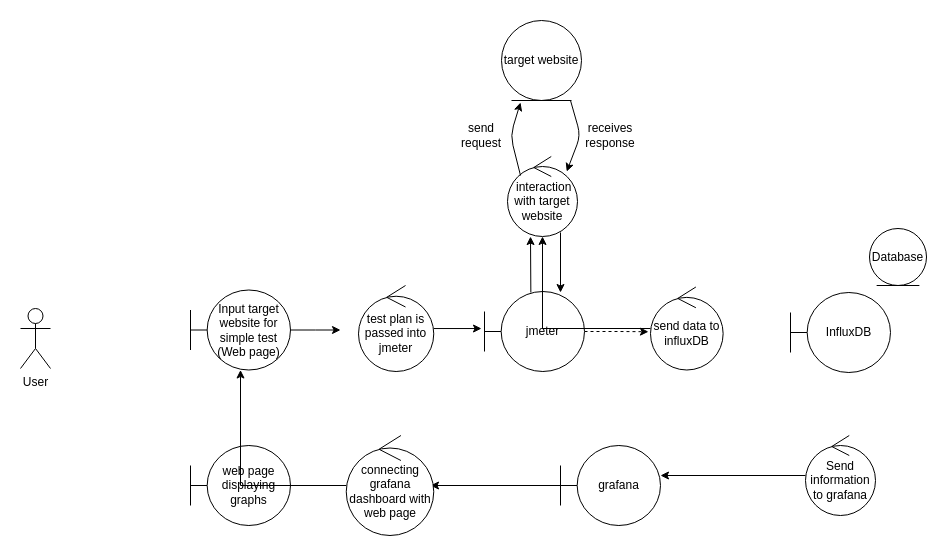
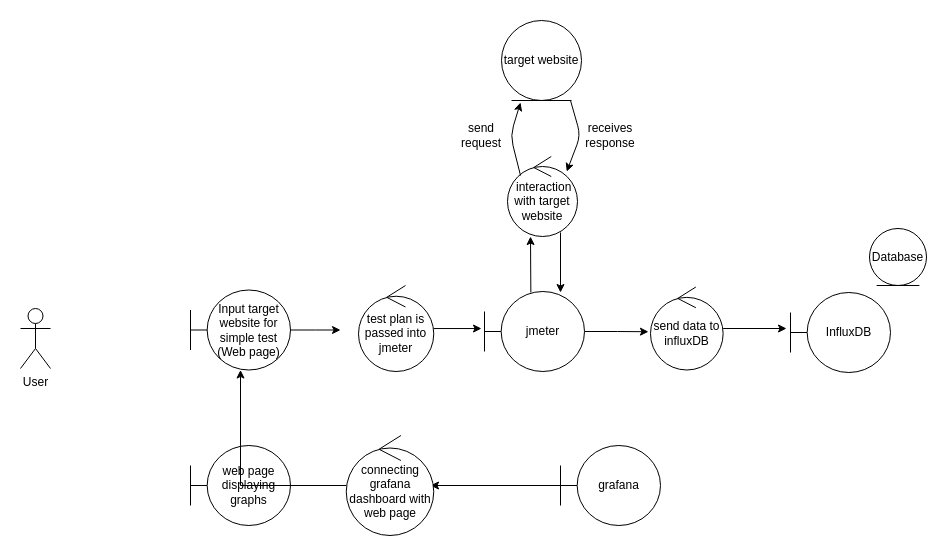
  <mxCell id="0" />
  <mxCell id="1" parent="0" />
  <mxCell id="2" value="User&lt;br&gt;" style="shape=umlActor;verticalLabelPosition=bottom;verticalAlign=top;html=1;outlineConnect=0;" parent="1" vertex="1"><mxGeometry x="20" y="308" width="30" height="60" as="geometry" /></mxCell>
  <mxCell id="3" style="edgeStyle=orthogonalEdgeStyle;rounded=0;orthogonalLoop=1;jettySize=auto;html=1;entryX=-0.03;entryY=0.463;entryDx=0;entryDy=0;entryPerimeter=0;" parent="1" source="4" target="6" edge="1"><mxGeometry relative="1" as="geometry" /></mxCell>
  <mxCell id="4" value="test plan is passed into jmeter" style="ellipse;shape=umlControl;whiteSpace=wrap;html=1;" parent="1" vertex="1"><mxGeometry x="358" y="285" width="75.25" height="86" as="geometry" /></mxCell>
- <mxCell id="5" style="edgeStyle=orthogonalEdgeStyle;rounded=0;orthogonalLoop=1;jettySize=auto;html=1;entryX=-0.028;entryY=0.539;entryDx=0;entryDy=0;entryPerimeter=0;dashed=1;" parent="1" source="6" target="16" edge="1"><mxGeometry relative="1" as="geometry" /></mxCell>
+ <mxCell id="5" style="edgeStyle=orthogonalEdgeStyle;rounded=0;orthogonalLoop=1;jettySize=auto;html=1;entryX=-0.028;entryY=0.539;entryDx=0;entryDy=0;entryPerimeter=0;" parent="1" source="6" target="16" edge="1"><mxGeometry relative="1" as="geometry" /></mxCell>
  <mxCell id="6" value="jmeter" style="shape=umlBoundary;whiteSpace=wrap;html=1;" parent="1" vertex="1"><mxGeometry x="484" y="291" width="100" height="80" as="geometry" /></mxCell>
  <mxCell id="7" value="&amp;nbsp;interaction with target website" style="ellipse;shape=umlControl;whiteSpace=wrap;html=1;" parent="1" vertex="1"><mxGeometry x="507" y="156" width="70" height="80" as="geometry" /></mxCell>
  <mxCell id="8" value="target website" style="ellipse;shape=umlEntity;whiteSpace=wrap;html=1;" parent="1" vertex="1"><mxGeometry x="501" y="20" width="80" height="80" as="geometry" /></mxCell>
  <mxCell id="9" value="" style="endArrow=classic;html=1;entryX=0.846;entryY=0.188;entryDx=0;entryDy=0;entryPerimeter=0;" parent="1" target="7" edge="1"><mxGeometry width="50" height="50" relative="1" as="geometry"><mxPoint x="570" y="100" as="sourcePoint" /><mxPoint x="570" y="160" as="targetPoint" /><Array as="points"><mxPoint x="580" y="135" /></Array></mxGeometry></mxCell>
  <mxCell id="10" value="" style="endArrow=classic;html=1;exitX=0.186;exitY=0.238;exitDx=0;exitDy=0;exitPerimeter=0;" parent="1" source="7" edge="1"><mxGeometry width="50" height="50" relative="1" as="geometry"><mxPoint x="520" y="156" as="sourcePoint" /><mxPoint x="520" y="102" as="targetPoint" /><Array as="points"><mxPoint x="510" y="135" /></Array></mxGeometry></mxCell>
  <mxCell id="11" value="send request" style="text;html=1;strokeColor=none;fillColor=none;align=center;verticalAlign=middle;whiteSpace=wrap;rounded=0;" parent="1" vertex="1"><mxGeometry x="461" y="125" width="40" height="20" as="geometry" /></mxCell>
  <mxCell id="12" value="" style="endArrow=classic;html=1;entryX=0.495;entryY=0.988;entryDx=0;entryDy=0;entryPerimeter=0;" parent="1" edge="1"><mxGeometry width="50" height="50" relative="1" as="geometry"><mxPoint x="530.35" y="292" as="sourcePoint" /><mxPoint x="530" y="236.04" as="targetPoint" /></mxGeometry></mxCell>
  <mxCell id="13" value="receives response" style="text;html=1;strokeColor=none;fillColor=none;align=center;verticalAlign=middle;whiteSpace=wrap;rounded=0;" parent="1" vertex="1"><mxGeometry x="590" y="125" width="40" height="20" as="geometry" /></mxCell>
  <mxCell id="14" value="" style="endArrow=classic;html=1;entryX=0.495;entryY=0.988;entryDx=0;entryDy=0;entryPerimeter=0;" parent="1" edge="1"><mxGeometry width="50" height="50" relative="1" as="geometry"><mxPoint x="560" y="231.96" as="sourcePoint" /><mxPoint x="560" y="292" as="targetPoint" /></mxGeometry></mxCell>
- <mxCell id="15" style="edgeStyle=orthogonalEdgeStyle;rounded=0;orthogonalLoop=1;jettySize=auto;html=1;" parent="1" source="16" target="7" edge="1"><mxGeometry relative="1" as="geometry" /></mxCell>
+ <mxCell id="15" style="edgeStyle=orthogonalEdgeStyle;rounded=0;orthogonalLoop=1;jettySize=auto;html=1;entryX=-0.04;entryY=0.45;entryDx=0;entryDy=0;entryPerimeter=0;" parent="1" source="16" target="17" edge="1"><mxGeometry relative="1" as="geometry" /></mxCell>
  <mxCell id="16" value="send data to influxDB" style="ellipse;shape=umlControl;whiteSpace=wrap;html=1;" parent="1" vertex="1"><mxGeometry x="650" y="286.5" width="72.63" height="83" as="geometry" /></mxCell>
  <mxCell id="17" value="InfluxDB" style="shape=umlBoundary;whiteSpace=wrap;html=1;" parent="1" vertex="1"><mxGeometry x="790" y="292" width="100" height="80" as="geometry" /></mxCell>
  <mxCell id="18" value="Database" style="ellipse;shape=umlEntity;whiteSpace=wrap;html=1;" parent="1" vertex="1"><mxGeometry x="869" y="228" width="57" height="57" as="geometry" /></mxCell>
- <mxCell id="19" style="edgeStyle=orthogonalEdgeStyle;rounded=0;orthogonalLoop=1;jettySize=auto;html=1;entryX=1;entryY=0.375;entryDx=0;entryDy=0;entryPerimeter=0;" parent="1" source="20" target="22" edge="1"><mxGeometry relative="1" as="geometry" /></mxCell>
- <mxCell id="20" value="Send information to grafana" style="ellipse;shape=umlControl;whiteSpace=wrap;html=1;" parent="1" vertex="1"><mxGeometry x="805" y="435" width="70" height="80" as="geometry" /></mxCell>
  <mxCell id="21" style="edgeStyle=orthogonalEdgeStyle;rounded=0;orthogonalLoop=1;jettySize=auto;html=1;entryX=0.963;entryY=0.5;entryDx=0;entryDy=0;entryPerimeter=0;" parent="1" source="22" target="25" edge="1"><mxGeometry relative="1" as="geometry"><mxPoint x="470" y="485" as="targetPoint" /></mxGeometry></mxCell>
  <mxCell id="22" value="grafana" style="shape=umlBoundary;whiteSpace=wrap;html=1;" parent="1" vertex="1"><mxGeometry x="560" y="445" width="100" height="80" as="geometry" /></mxCell>
  <mxCell id="23" value="web page displaying graphs" style="shape=umlBoundary;whiteSpace=wrap;html=1;" parent="1" vertex="1"><mxGeometry x="190" y="445" width="100" height="80" as="geometry" /></mxCell>
  <mxCell id="24" style="edgeStyle=orthogonalEdgeStyle;rounded=0;orthogonalLoop=1;jettySize=auto;html=1;" parent="1" source="25" target="27" edge="1"><mxGeometry relative="1" as="geometry" /></mxCell>
  <mxCell id="25" value="connecting grafana dashboard with web page" style="ellipse;shape=umlControl;whiteSpace=wrap;html=1;" parent="1" vertex="1"><mxGeometry x="345.75" y="435" width="87.5" height="100" as="geometry" /></mxCell>
  <mxCell id="26" style="edgeStyle=orthogonalEdgeStyle;rounded=0;orthogonalLoop=1;jettySize=auto;html=1;" edge="1" parent="1" source="27"><mxGeometry relative="1" as="geometry"><mxPoint x="340" y="329.5" as="targetPoint" /></mxGeometry></mxCell>
  <mxCell id="27" value="Input target website for simple test&lt;br&gt;(Web page)" style="shape=umlBoundary;whiteSpace=wrap;html=1;" vertex="1" parent="1"><mxGeometry x="190" y="289.5" width="100" height="80" as="geometry" /></mxCell>
